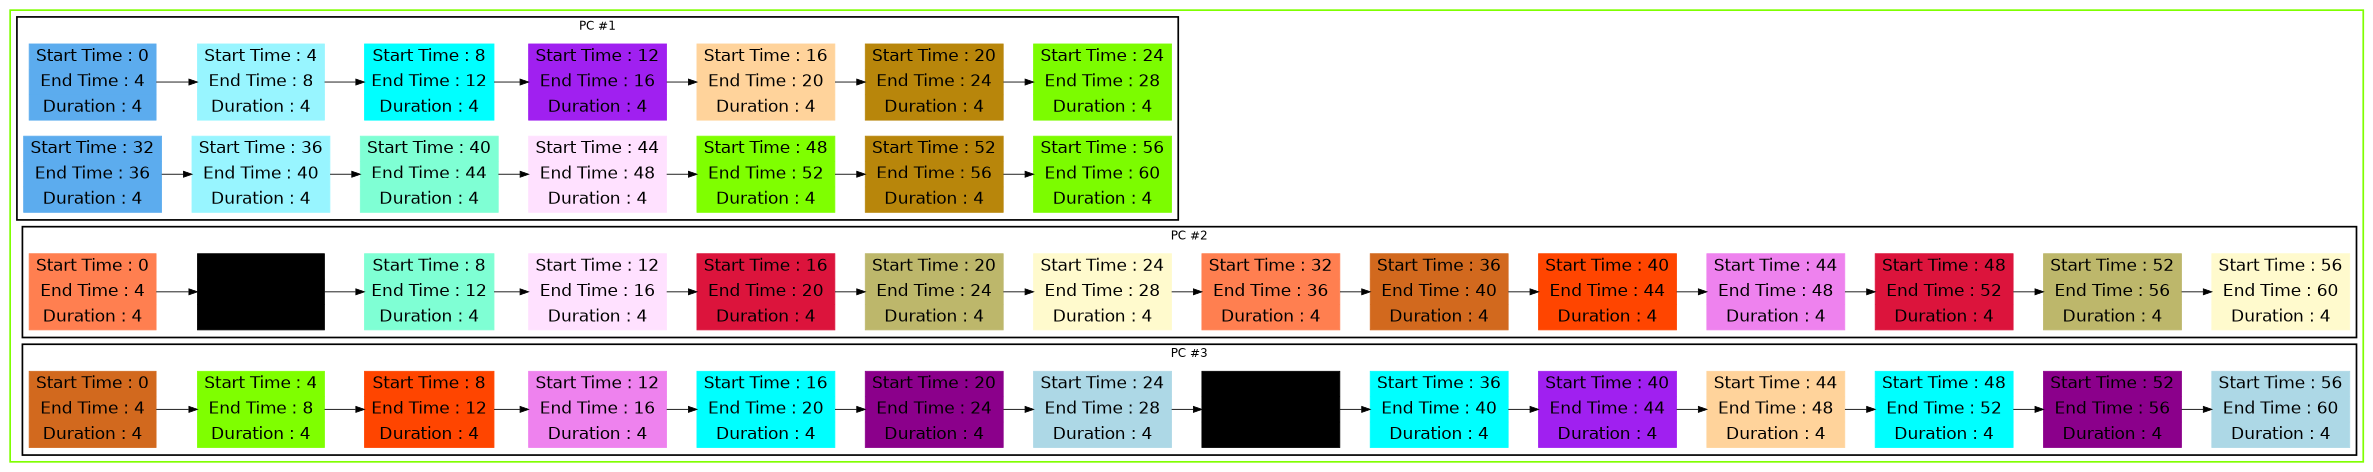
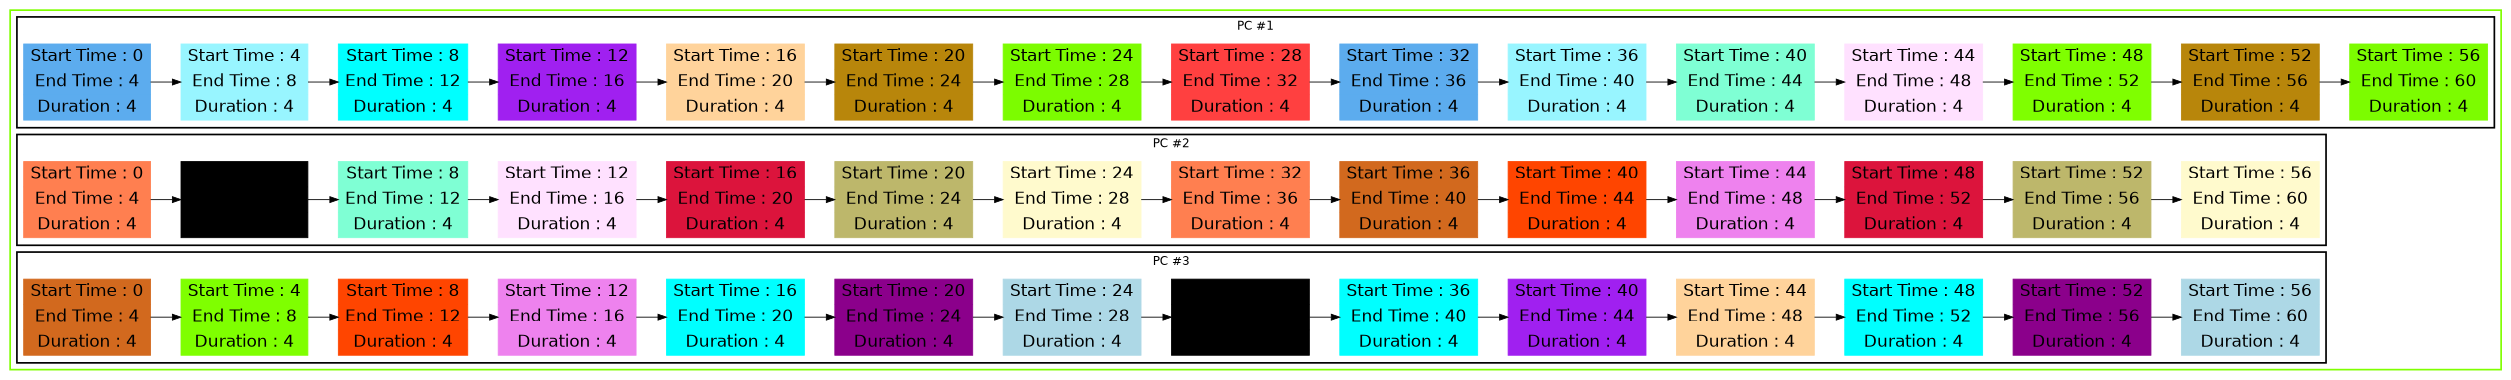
  digraph {
    fontname="DejaVu Sans"
    rankdir=LR
    node [color=steelblue2 fontname="DejaVu Sans" fontsize=20 shape=record style=filled]
    edge [fontname="DejaVu Sans"]
    n1 [label="Start Time : 0 | End Time : 4 | Duration : 4"]
    n2 [color=cadetblue1 label="Start Time : 4 | End Time : 8 | Duration : 4"]
    n3 [color=aqua label="Start Time : 8 | End Time : 12 | Duration : 4"]
    n4 [color=x11purple label="Start Time : 12 | End Time : 16 | Duration : 4"]
    n5 [color=burlywood1 label="Start Time : 16 | End Time : 20 | Duration : 4"]
    n6 [color=darkgoldenrod label="Start Time : 20 | End Time : 24 | Duration : 4"]
    n7 [color=lawngreen label="Start Time : 24 | End Time : 28 | Duration : 4"]
+   n8 [color=brown1 label="Start Time : 28 | End Time : 32 | Duration : 4"]
    n9 [label="Start Time : 32 | End Time : 36 | Duration : 4"]
    n10 [color=cadetblue1 label="Start Time : 36 | End Time : 40 | Duration : 4"]
    n11 [color=aquamarine label="Start Time : 40 | End Time : 44 | Duration : 4"]
    n12 [color=thistle1 label="Start Time : 44 | End Time : 48 | Duration : 4"]
    n13 [color=chartreuse label="Start Time : 48 | End Time : 52 | Duration : 4"]
    n14 [color=darkgoldenrod label="Start Time : 52 | End Time : 56 | Duration : 4"]
    n15 [color=lawngreen label="Start Time : 56 | End Time : 60 | Duration : 4"]
    n16 [color=coral label="Start Time : 0 | End Time : 4 | Duration : 4"]
    n17 [color=cornflower label="Start Time : 4 | End Time : 8 | Duration : 4"]
    n18 [color=aquamarine label="Start Time : 8 | End Time : 12 | Duration : 4"]
    n19 [color=thistle1 label="Start Time : 12 | End Time : 16 | Duration : 4"]
    n20 [color=crimson label="Start Time : 16 | End Time : 20 | Duration : 4"]
    n21 [color=darkkhaki label="Start Time : 20 | End Time : 24 | Duration : 4"]
    n22 [color=lemonchiffon label="Start Time : 24 | End Time : 28 | Duration : 4"]
    n23 [color=coral label="Start Time : 32 | End Time : 36 | Duration : 4"]
    n24 [color=chocolate label="Start Time : 36 | End Time : 40 | Duration : 4"]
    n25 [color=orangered1 label="Start Time : 40 | End Time : 44 | Duration : 4"]
    n26 [color=violet label="Start Time : 44 | End Time : 48 | Duration : 4"]
    n27 [color=crimson label="Start Time : 48 | End Time : 52 | Duration : 4"]
    n28 [color=darkkhaki label="Start Time : 52 | End Time : 56 | Duration : 4"]
    n29 [color=lemonchiffon label="Start Time : 56 | End Time : 60 | Duration : 4"]
    n30 [color=chocolate label="Start Time : 0 | End Time : 4 | Duration : 4"]
    n31 [color=chartreuse label="Start Time : 4 | End Time : 8 | Duration : 4"]
    n32 [color=orangered1 label="Start Time : 8 | End Time : 12 | Duration : 4"]
    n33 [color=violet label="Start Time : 12 | End Time : 16 | Duration : 4"]
    n34 [color=cyan label="Start Time : 16 | End Time : 20 | Duration : 4"]
    n35 [color=darkmagenta label="Start Time : 20 | End Time : 24 | Duration : 4"]
    n36 [color=lightblue label="Start Time : 24 | End Time : 28 | Duration : 4"]
    n37 [color=cornflower label="Start Time : 32 | End Time : 36 | Duration : 4"]
    n38 [color=aqua label="Start Time : 36 | End Time : 40 | Duration : 4"]
    n39 [color=x11purple label="Start Time : 40 | End Time : 44 | Duration : 4"]
    n40 [color=burlywood1 label="Start Time : 44 | End Time : 48 | Duration : 4"]
    n41 [color=cyan label="Start Time : 48 | End Time : 52 | Duration : 4"]
    n42 [color=darkmagenta label="Start Time : 52 | End Time : 56 | Duration : 4"]
    n43 [color=lightblue label="Start Time : 56 | End Time : 60 | Duration : 4"]
    subgraph cluster_1 {
      color=chartreuse
      style=bold
      subgraph cluster_2 {
        color=black
        label="PC #1"
        style=bold
        n1
        n2
        n3
        n4
        n5
        n6
        n7
+       n8
        n9
        n10
        n11
        n12
        n13
        n14
        n15
      }
      subgraph cluster_3 {
        color=black
        label="PC #2"
        style=bold
        n16
        n17
        n18
        n19
        n20
        n21
        n22
        n23
        n24
        n25
        n26
        n27
        n28
        n29
      }
      subgraph cluster_4 {
        color=black
        label="PC #3"
        style=bold
        n30
        n31
        n32
        n33
        n34
        n35
        n36
        n37
        n38
        n39
        n40
        n41
        n42
        n43
      }
    }
    n1 -> n2
    n2 -> n3
    n3 -> n4
    n4 -> n5
    n5 -> n6
    n6 -> n7
+   n7 -> n8
+   n8 -> n9
    n9 -> n10
    n10 -> n11
    n11 -> n12
    n12 -> n13
    n13 -> n14
    n14 -> n15
    n16 -> n17
    n17 -> n18
    n18 -> n19
    n19 -> n20
    n20 -> n21
    n21 -> n22
    n22 -> n23
    n23 -> n24
    n24 -> n25
    n25 -> n26
    n26 -> n27
    n27 -> n28
    n28 -> n29
    n30 -> n31
    n31 -> n32
    n32 -> n33
    n33 -> n34
    n34 -> n35
    n35 -> n36
    n36 -> n37
    n37 -> n38
    n38 -> n39
    n39 -> n40
    n40 -> n41
    n41 -> n42
    n42 -> n43
  }
